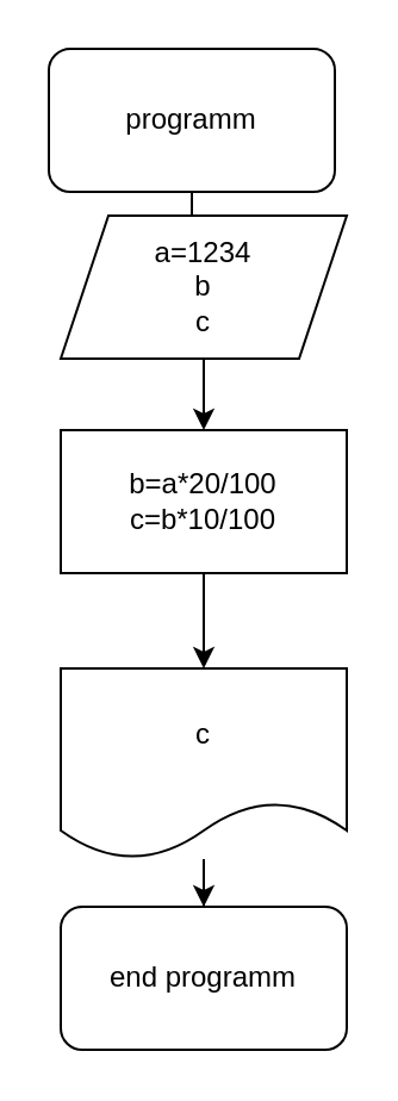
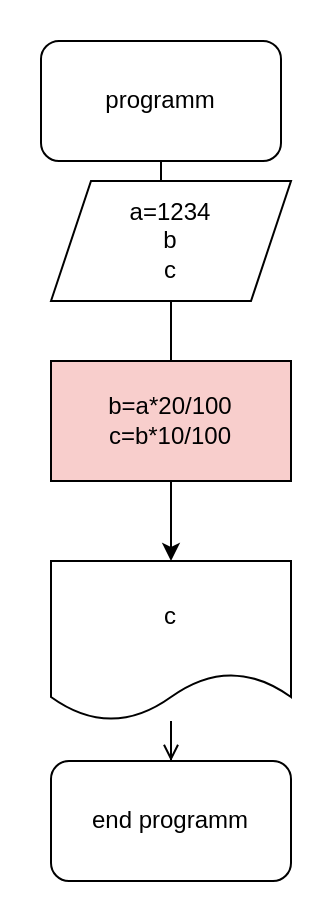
  <mxCell id="0" />
  <mxCell id="1" parent="0" />
  <mxCell id="2" value="" style="edgeStyle=orthogonalEdgeStyle;rounded=0;orthogonalLoop=1;jettySize=auto;html=1;" edge="1" parent="1" source="3" target="5"><mxGeometry relative="1" as="geometry" /></mxCell>
  <mxCell id="3" value="programm" style="rounded=1;whiteSpace=wrap;html=1;" vertex="1" parent="1"><mxGeometry x="20" y="20" width="120" height="60" as="geometry" /></mxCell>
- <mxCell id="4" value="" style="edgeStyle=orthogonalEdgeStyle;rounded=0;orthogonalLoop=1;jettySize=auto;html=1;" edge="1" parent="1" source="5" target="7"><mxGeometry relative="1" as="geometry" /></mxCell>
+ <mxCell id="4" value="" style="edgeStyle=orthogonalEdgeStyle;rounded=0;orthogonalLoop=1;jettySize=auto;html=1;endArrow=none;" edge="1" parent="1" source="5" target="7"><mxGeometry relative="1" as="geometry" /></mxCell>
  <mxCell id="5" value="a=1234&lt;br&gt;b&lt;br&gt;c" style="shape=parallelogram;perimeter=parallelogramPerimeter;whiteSpace=wrap;html=1;fixedSize=1;" vertex="1" parent="1"><mxGeometry x="25" y="90" width="120" height="60" as="geometry" /></mxCell>
  <mxCell id="6" value="" style="edgeStyle=orthogonalEdgeStyle;rounded=0;orthogonalLoop=1;jettySize=auto;html=1;" edge="1" parent="1" source="7" target="9"><mxGeometry relative="1" as="geometry" /></mxCell>
- <mxCell id="7" value="b=a*20/100&lt;br&gt;c=b*10/100" style="rounded=0;whiteSpace=wrap;html=1;" vertex="1" parent="1"><mxGeometry x="25" y="180" width="120" height="60" as="geometry" /></mxCell>
- <mxCell id="8" value="" style="edgeStyle=orthogonalEdgeStyle;rounded=0;orthogonalLoop=1;jettySize=auto;html=1;" edge="1" parent="1" source="9" target="10"><mxGeometry relative="1" as="geometry" /></mxCell>
+ <mxCell id="7" value="b=a*20/100&lt;br&gt;c=b*10/100" style="rounded=0;whiteSpace=wrap;html=1;fillColor=#f8cecc;" vertex="1" parent="1"><mxGeometry x="25" y="180" width="120" height="60" as="geometry" /></mxCell>
+ <mxCell id="8" value="" style="edgeStyle=orthogonalEdgeStyle;rounded=0;orthogonalLoop=1;jettySize=auto;html=1;endArrow=open;" edge="1" parent="1" source="9" target="10"><mxGeometry relative="1" as="geometry" /></mxCell>
  <mxCell id="9" value="c" style="shape=document;whiteSpace=wrap;html=1;boundedLbl=1;" vertex="1" parent="1"><mxGeometry x="25" y="280" width="120" height="80" as="geometry" /></mxCell>
  <mxCell id="10" value="end programm" style="rounded=1;whiteSpace=wrap;html=1;" vertex="1" parent="1"><mxGeometry x="25" y="380" width="120" height="60" as="geometry" /></mxCell>
